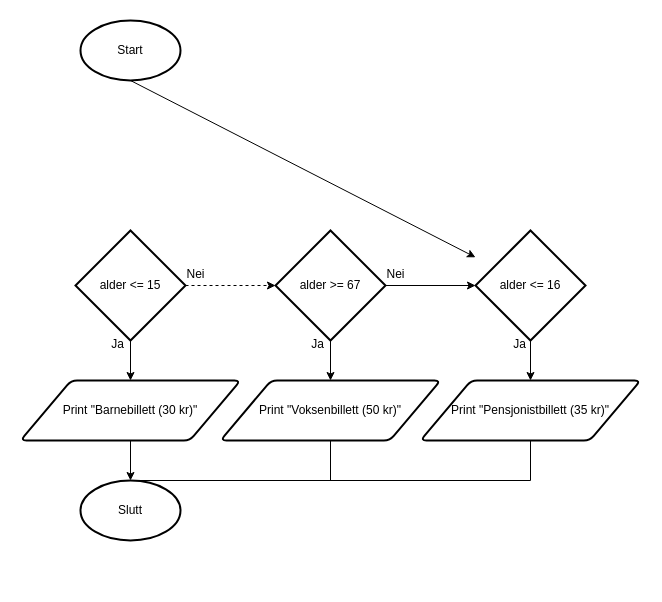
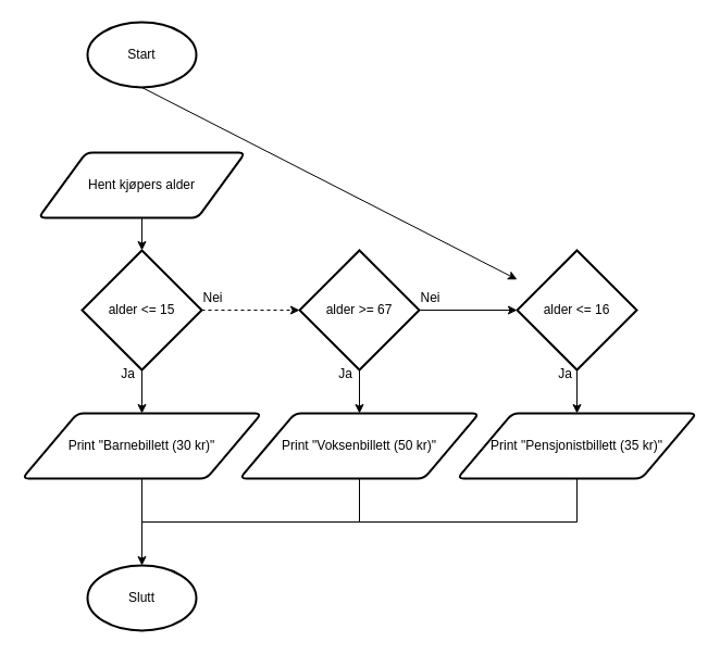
  <mxCell id="0" />
  <mxCell id="1" parent="0" />
  <mxCell id="2" value="Start" style="strokeWidth=2;html=1;shape=mxgraph.flowchart.start_1;whiteSpace=wrap;" vertex="1" parent="1"><mxGeometry x="80" y="20" width="100" height="60" as="geometry" /></mxCell>
- <mxCell id="3" value="Slutt" style="strokeWidth=2;html=1;shape=mxgraph.flowchart.start_1;whiteSpace=wrap;" vertex="1" parent="1"><mxGeometry x="80" y="480" width="100" height="60" as="geometry" /></mxCell>
+ <mxCell id="3" value="Slutt" style="strokeWidth=2;html=1;shape=mxgraph.flowchart.start_1;whiteSpace=wrap;" vertex="1" parent="1"><mxGeometry x="80" y="520" width="100" height="60" as="geometry" /></mxCell>
+ <mxCell id="4" value="Hent kjøpers alder" style="shape=parallelogram;html=1;strokeWidth=2;perimeter=parallelogramPerimeter;whiteSpace=wrap;rounded=1;arcSize=12;size=0.23;" vertex="1" parent="1"><mxGeometry x="35" y="140" width="190" height="60" as="geometry" /></mxCell>
  <mxCell id="5" value="alder &amp;lt;= 15" style="strokeWidth=2;html=1;shape=mxgraph.flowchart.decision;whiteSpace=wrap;" vertex="1" parent="1"><mxGeometry x="75" y="230" width="110" height="110" as="geometry" /></mxCell>
  <mxCell id="6" value="alder &amp;gt;= 67" style="strokeWidth=2;html=1;shape=mxgraph.flowchart.decision;whiteSpace=wrap;" vertex="1" parent="1"><mxGeometry x="275" y="230" width="110" height="110" as="geometry" /></mxCell>
  <mxCell id="7" value="alder &amp;lt;= 16" style="strokeWidth=2;html=1;shape=mxgraph.flowchart.decision;whiteSpace=wrap;" vertex="1" parent="1"><mxGeometry x="475" y="230" width="110" height="110" as="geometry" /></mxCell>
  <mxCell id="8" value="Print &quot;Barnebillett (30 kr)&quot;" style="shape=parallelogram;html=1;strokeWidth=2;perimeter=parallelogramPerimeter;whiteSpace=wrap;rounded=1;arcSize=12;size=0.23;" vertex="1" parent="1"><mxGeometry x="20" y="380" width="220" height="60" as="geometry" /></mxCell>
  <mxCell id="9" value="Print &quot;Voksenbillett (50 kr)&quot;" style="shape=parallelogram;html=1;strokeWidth=2;perimeter=parallelogramPerimeter;whiteSpace=wrap;rounded=1;arcSize=12;size=0.23;" vertex="1" parent="1"><mxGeometry x="220" y="380" width="220" height="60" as="geometry" /></mxCell>
  <mxCell id="10" value="Print &quot;Pensjonistbillett&amp;nbsp;(35 kr)&quot;" style="shape=parallelogram;html=1;strokeWidth=2;perimeter=parallelogramPerimeter;whiteSpace=wrap;rounded=1;arcSize=12;size=0.23;" vertex="1" parent="1"><mxGeometry x="420" y="380" width="220" height="60" as="geometry" /></mxCell>
  <mxCell id="11" value="" style="endArrow=classic;html=1;rounded=0;exitX=0.5;exitY=1;exitDx=0;exitDy=0;exitPerimeter=0;" edge="1" parent="1" source="2" target="7"><mxGeometry width="50" height="50" relative="1" as="geometry"><mxPoint x="345" y="330" as="sourcePoint" /><mxPoint x="135" y="110" as="targetPoint" /></mxGeometry></mxCell>
+ <mxCell id="12" value="" style="endArrow=classic;html=1;rounded=0;exitX=0.5;exitY=1;exitDx=0;exitDy=0;entryX=0.5;entryY=0;entryDx=0;entryDy=0;entryPerimeter=0;" edge="1" parent="1" source="4" target="5"><mxGeometry width="50" height="50" relative="1" as="geometry"><mxPoint x="240" y="200" as="sourcePoint" /><mxPoint x="240" y="260" as="targetPoint" /></mxGeometry></mxCell>
  <mxCell id="13" value="" style="endArrow=classic;html=1;rounded=0;exitX=0.5;exitY=1;exitDx=0;exitDy=0;exitPerimeter=0;entryX=0.5;entryY=0;entryDx=0;entryDy=0;" edge="1" parent="1" source="5" target="8"><mxGeometry width="50" height="50" relative="1" as="geometry"><mxPoint x="225" y="260" as="sourcePoint" /><mxPoint x="225" y="320" as="targetPoint" /></mxGeometry></mxCell>
  <mxCell id="14" value="" style="endArrow=classic;html=1;rounded=0;exitX=1;exitY=0.5;exitDx=0;exitDy=0;exitPerimeter=0;entryX=0;entryY=0.5;entryDx=0;entryDy=0;entryPerimeter=0;dashed=1;" edge="1" parent="1" source="5" target="6"><mxGeometry width="50" height="50" relative="1" as="geometry"><mxPoint x="215" y="310" as="sourcePoint" /><mxPoint x="215" y="350" as="targetPoint" /></mxGeometry></mxCell>
  <mxCell id="15" value="Nei" style="text;html=1;align=center;verticalAlign=middle;resizable=0;points=[];autosize=1;strokeColor=none;fillColor=none;" vertex="1" parent="1"><mxGeometry x="175" y="259" width="40" height="30" as="geometry" /></mxCell>
  <mxCell id="16" value="Ja" style="text;html=1;align=center;verticalAlign=middle;resizable=0;points=[];autosize=1;strokeColor=none;fillColor=none;" vertex="1" parent="1"><mxGeometry x="97" y="329" width="40" height="30" as="geometry" /></mxCell>
  <mxCell id="17" value="" style="endArrow=classic;html=1;rounded=0;exitX=1;exitY=0.5;exitDx=0;exitDy=0;exitPerimeter=0;entryX=0;entryY=0.5;entryDx=0;entryDy=0;entryPerimeter=0;" edge="1" parent="1" source="6" target="7"><mxGeometry width="50" height="50" relative="1" as="geometry"><mxPoint x="395" y="256" as="sourcePoint" /><mxPoint x="485" y="256" as="targetPoint" /></mxGeometry></mxCell>
  <mxCell id="18" value="Nei" style="text;html=1;align=center;verticalAlign=middle;resizable=0;points=[];autosize=1;strokeColor=none;fillColor=none;" vertex="1" parent="1"><mxGeometry x="375" y="259" width="40" height="30" as="geometry" /></mxCell>
  <mxCell id="19" value="" style="endArrow=classic;html=1;rounded=0;exitX=0.5;exitY=1;exitDx=0;exitDy=0;exitPerimeter=0;entryX=0.5;entryY=0;entryDx=0;entryDy=0;" edge="1" parent="1" source="6" target="9"><mxGeometry width="50" height="50" relative="1" as="geometry"><mxPoint x="308" y="329.5" as="sourcePoint" /><mxPoint x="308" y="369.5" as="targetPoint" /></mxGeometry></mxCell>
  <mxCell id="20" value="Ja" style="text;html=1;align=center;verticalAlign=middle;resizable=0;points=[];autosize=1;strokeColor=none;fillColor=none;" vertex="1" parent="1"><mxGeometry x="297" y="329" width="40" height="30" as="geometry" /></mxCell>
  <mxCell id="21" value="" style="endArrow=classic;html=1;rounded=0;exitX=0.5;exitY=1;exitDx=0;exitDy=0;exitPerimeter=0;entryX=0.5;entryY=0;entryDx=0;entryDy=0;" edge="1" parent="1" source="7" target="10"><mxGeometry width="50" height="50" relative="1" as="geometry"><mxPoint x="508" y="329.5" as="sourcePoint" /><mxPoint x="508" y="369.5" as="targetPoint" /></mxGeometry></mxCell>
  <mxCell id="22" value="Ja" style="text;html=1;align=center;verticalAlign=middle;resizable=0;points=[];autosize=1;strokeColor=none;fillColor=none;" vertex="1" parent="1"><mxGeometry x="499" y="329" width="40" height="30" as="geometry" /></mxCell>
  <mxCell id="23" value="" style="endArrow=classic;html=1;rounded=0;exitX=0.5;exitY=1;exitDx=0;exitDy=0;entryX=0.5;entryY=0;entryDx=0;entryDy=0;entryPerimeter=0;" edge="1" parent="1" source="8" target="3"><mxGeometry width="50" height="50" relative="1" as="geometry"><mxPoint x="265" y="480" as="sourcePoint" /><mxPoint x="265" y="540" as="targetPoint" /></mxGeometry></mxCell>
  <mxCell id="24" value="" style="endArrow=none;html=1;rounded=0;entryX=0.5;entryY=1;entryDx=0;entryDy=0;" edge="1" parent="1" target="9"><mxGeometry width="50" height="50" relative="1" as="geometry"><mxPoint x="130" y="480" as="sourcePoint" /><mxPoint x="325" y="450" as="targetPoint" /><Array as="points"><mxPoint x="330" y="480" /></Array></mxGeometry></mxCell>
  <mxCell id="25" value="" style="endArrow=none;html=1;rounded=0;entryX=0.5;entryY=1;entryDx=0;entryDy=0;" edge="1" parent="1" target="10"><mxGeometry width="50" height="50" relative="1" as="geometry"><mxPoint x="325" y="480" as="sourcePoint" /><mxPoint x="506.5" y="455" as="targetPoint" /><Array as="points"><mxPoint x="530" y="480" /></Array></mxGeometry></mxCell>
